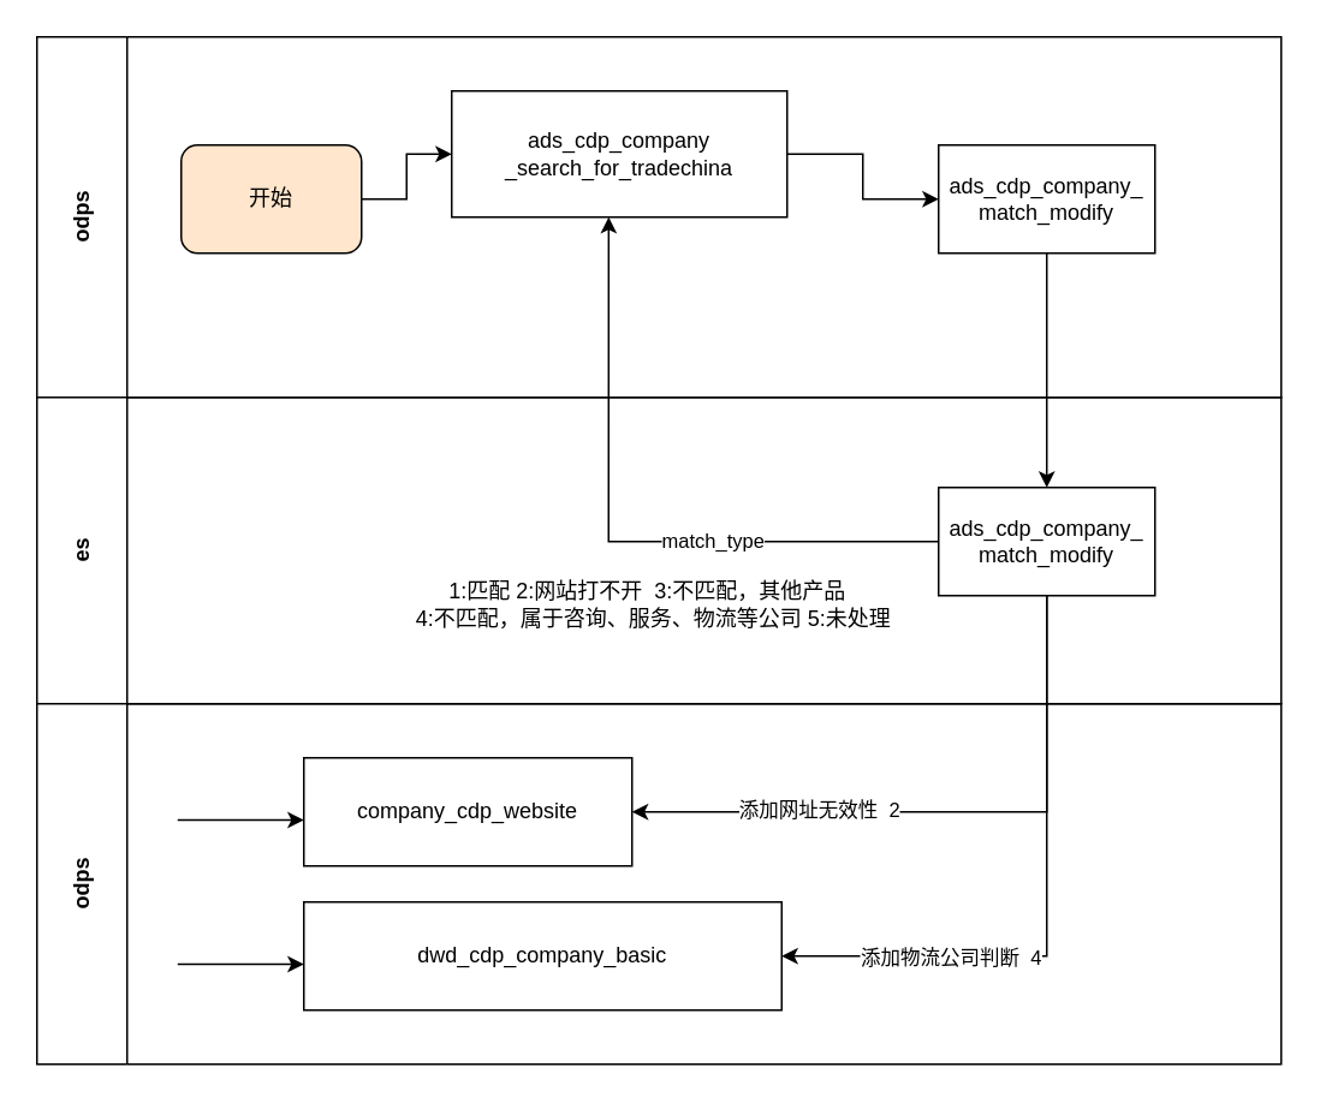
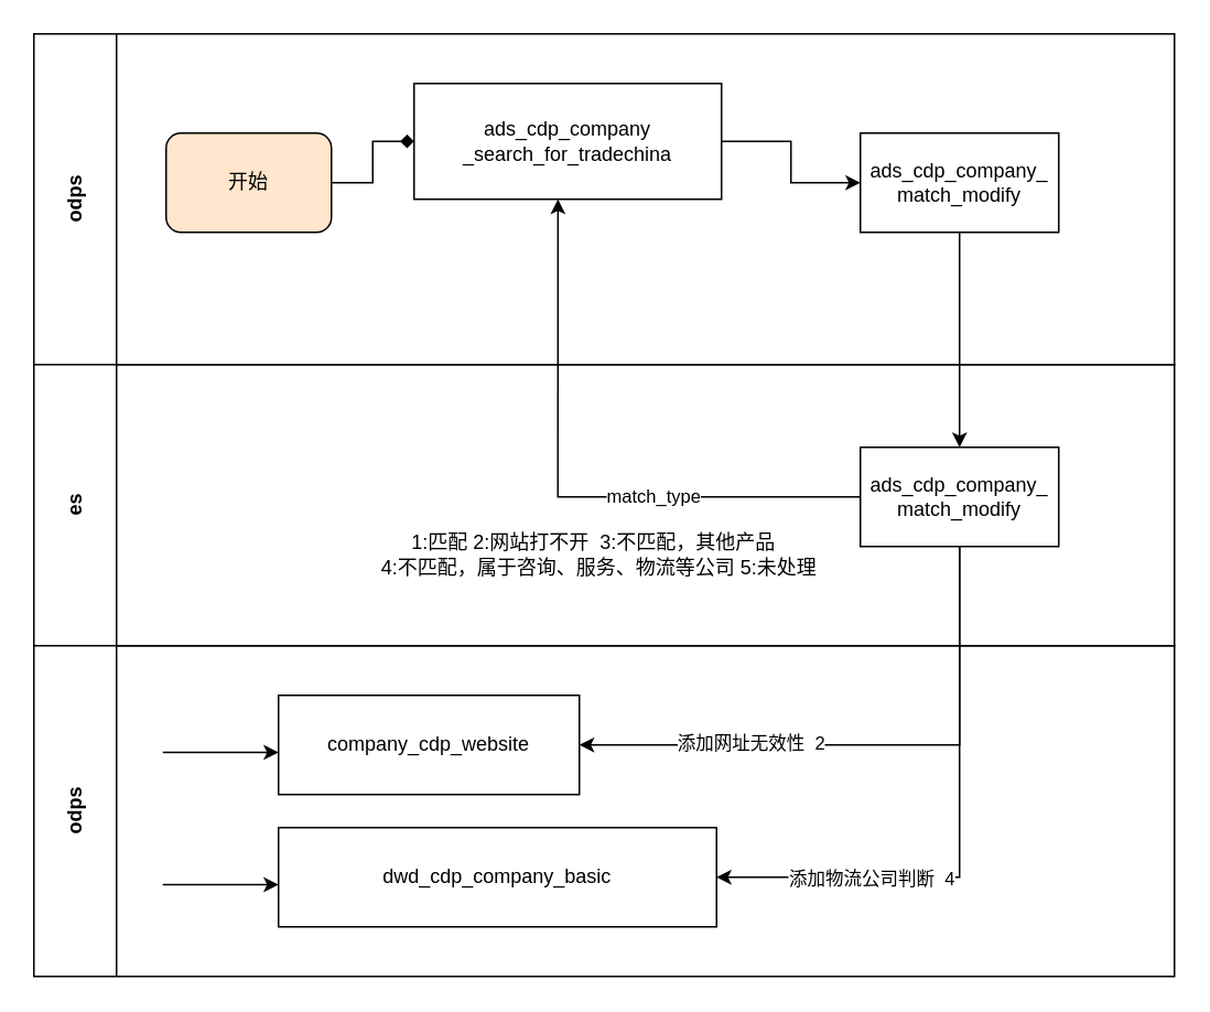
  <mxCell id="0" />
  <mxCell id="1" parent="0" />
  <mxCell id="2" value="odps" style="swimlane;horizontal=0;whiteSpace=wrap;html=1;startSize=50;" vertex="1" parent="1"><mxGeometry x="20" y="20" width="690" height="200" as="geometry" /></mxCell>
- <mxCell id="3" value="" style="edgeStyle=orthogonalEdgeStyle;rounded=0;orthogonalLoop=1;jettySize=auto;html=1;" edge="1" parent="2" source="4" target="7"><mxGeometry relative="1" as="geometry" /></mxCell>
+ <mxCell id="3" value="" style="edgeStyle=orthogonalEdgeStyle;rounded=0;orthogonalLoop=1;jettySize=auto;html=1;endArrow=diamond;" edge="1" parent="2" source="4" target="7"><mxGeometry relative="1" as="geometry" /></mxCell>
  <mxCell id="4" value="开始&lt;br&gt;" style="rounded=1;whiteSpace=wrap;html=1;fillColor=#ffe6cc;" vertex="1" parent="2"><mxGeometry x="80" y="60" width="100" height="60" as="geometry" /></mxCell>
  <mxCell id="5" style="edgeStyle=orthogonalEdgeStyle;rounded=0;orthogonalLoop=1;jettySize=auto;html=1;exitX=0.5;exitY=1;exitDx=0;exitDy=0;" edge="1" parent="2" source="4" target="4"><mxGeometry relative="1" as="geometry" /></mxCell>
  <mxCell id="6" value="" style="edgeStyle=orthogonalEdgeStyle;rounded=0;orthogonalLoop=1;jettySize=auto;html=1;" edge="1" parent="2" source="7" target="8"><mxGeometry relative="1" as="geometry" /></mxCell>
  <mxCell id="7" value="ads_cdp_company&lt;br&gt;_search_for_tradechina" style="rounded=0;whiteSpace=wrap;html=1;" vertex="1" parent="2"><mxGeometry x="230" y="30" width="186" height="70" as="geometry" /></mxCell>
  <mxCell id="8" value="ads_cdp_company_&lt;br&gt;match_modify" style="whiteSpace=wrap;html=1;rounded=0;" vertex="1" parent="2"><mxGeometry x="500" y="60" width="120" height="60" as="geometry" /></mxCell>
  <mxCell id="9" value="es" style="swimlane;horizontal=0;whiteSpace=wrap;html=1;startSize=50;" vertex="1" parent="1"><mxGeometry x="20" y="220" width="690" height="170" as="geometry" /></mxCell>
  <mxCell id="10" value="ads_cdp_company_&lt;br style=&quot;border-color: var(--border-color);&quot;&gt;match_modify" style="rounded=0;whiteSpace=wrap;html=1;" vertex="1" parent="9"><mxGeometry x="500" y="50" width="120" height="60" as="geometry" /></mxCell>
  <mxCell id="11" value="1:匹配 2:网站打不开&amp;nbsp; 3:不匹配，其他产品&amp;nbsp;&lt;br&gt;&amp;nbsp;4:不匹配，属于咨询、服务、物流等公司 5:未处理" style="text;html=1;align=center;verticalAlign=middle;resizable=0;points=[];autosize=1;strokeColor=none;fillColor=none;" vertex="1" parent="9"><mxGeometry x="195" y="95" width="290" height="40" as="geometry" /></mxCell>
  <mxCell id="12" style="edgeStyle=orthogonalEdgeStyle;rounded=0;orthogonalLoop=1;jettySize=auto;html=1;entryX=0.5;entryY=0;entryDx=0;entryDy=0;" edge="1" parent="1" source="8" target="10"><mxGeometry relative="1" as="geometry" /></mxCell>
  <mxCell id="13" value="odps" style="swimlane;horizontal=0;whiteSpace=wrap;html=1;startSize=50;" vertex="1" parent="1"><mxGeometry x="20" y="390" width="690" height="200" as="geometry" /></mxCell>
  <mxCell id="14" style="edgeStyle=orthogonalEdgeStyle;rounded=0;orthogonalLoop=1;jettySize=auto;html=1;exitX=0.5;exitY=1;exitDx=0;exitDy=0;" edge="1" parent="13"><mxGeometry relative="1" as="geometry"><mxPoint x="130" y="120" as="sourcePoint" /><mxPoint x="130" y="120" as="targetPoint" /></mxGeometry></mxCell>
  <mxCell id="15" value="company_cdp_website" style="rounded=0;whiteSpace=wrap;html=1;" vertex="1" parent="13"><mxGeometry x="148" y="30" width="182" height="60" as="geometry" /></mxCell>
  <mxCell id="16" value="dwd_cdp_company_basic" style="rounded=0;whiteSpace=wrap;html=1;" vertex="1" parent="13"><mxGeometry x="148" y="110" width="265" height="60" as="geometry" /></mxCell>
  <mxCell id="17" value="" style="endArrow=classic;html=1;rounded=0;" edge="1" parent="13"><mxGeometry width="50" height="50" relative="1" as="geometry"><mxPoint x="78" y="64.5" as="sourcePoint" /><mxPoint x="148" y="64.5" as="targetPoint" /></mxGeometry></mxCell>
  <mxCell id="18" value="" style="endArrow=classic;html=1;rounded=0;" edge="1" parent="13"><mxGeometry width="50" height="50" relative="1" as="geometry"><mxPoint x="78" y="144.5" as="sourcePoint" /><mxPoint x="148" y="144.5" as="targetPoint" /></mxGeometry></mxCell>
  <mxCell id="19" style="edgeStyle=orthogonalEdgeStyle;rounded=0;orthogonalLoop=1;jettySize=auto;html=1;exitX=0.5;exitY=1;exitDx=0;exitDy=0;" edge="1" parent="13" source="16" target="16"><mxGeometry relative="1" as="geometry" /></mxCell>
  <mxCell id="20" style="edgeStyle=orthogonalEdgeStyle;rounded=0;orthogonalLoop=1;jettySize=auto;html=1;entryX=1;entryY=0.5;entryDx=0;entryDy=0;" edge="1" parent="1" source="10" target="15"><mxGeometry relative="1" as="geometry"><Array as="points"><mxPoint x="580" y="450" /></Array></mxGeometry></mxCell>
  <mxCell id="21" value="添加网址无效性&amp;nbsp; 2" style="edgeLabel;html=1;align=center;verticalAlign=middle;resizable=0;points=[];" vertex="1" connectable="0" parent="20"><mxGeometry x="0.411" y="-2" relative="1" as="geometry"><mxPoint as="offset" /></mxGeometry></mxCell>
  <mxCell id="22" style="edgeStyle=orthogonalEdgeStyle;rounded=0;orthogonalLoop=1;jettySize=auto;html=1;entryX=1;entryY=0.5;entryDx=0;entryDy=0;" edge="1" parent="1" source="10" target="16"><mxGeometry relative="1" as="geometry"><Array as="points"><mxPoint x="580" y="530" /></Array></mxGeometry></mxCell>
  <mxCell id="23" value="添加物流公司判断&amp;nbsp; 4" style="edgeLabel;html=1;align=center;verticalAlign=middle;resizable=0;points=[];" vertex="1" connectable="0" parent="22"><mxGeometry x="0.595" y="4" relative="1" as="geometry"><mxPoint x="23" y="-4" as="offset" /></mxGeometry></mxCell>
  <mxCell id="24" style="edgeStyle=orthogonalEdgeStyle;rounded=0;orthogonalLoop=1;jettySize=auto;html=1;entryX=0.468;entryY=1;entryDx=0;entryDy=0;entryPerimeter=0;" edge="1" parent="1" source="10" target="7"><mxGeometry relative="1" as="geometry" /></mxCell>
  <mxCell id="25" value="match_type" style="edgeLabel;html=1;align=center;verticalAlign=middle;resizable=0;points=[];" vertex="1" connectable="0" parent="24"><mxGeometry x="-0.308" y="-1" relative="1" as="geometry"><mxPoint as="offset" /></mxGeometry></mxCell>
